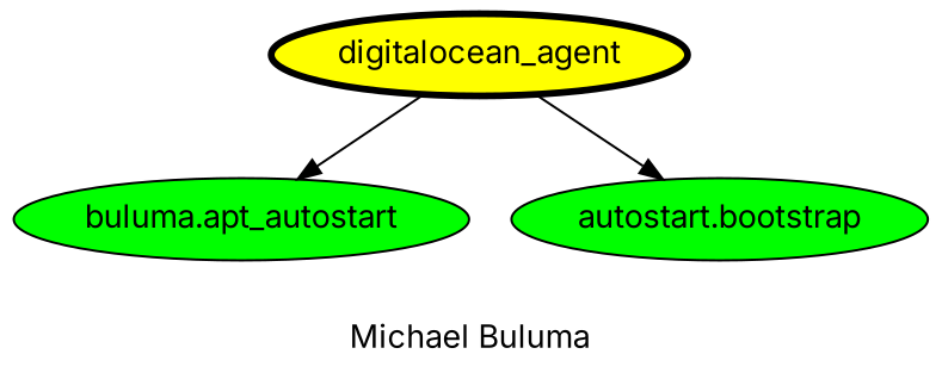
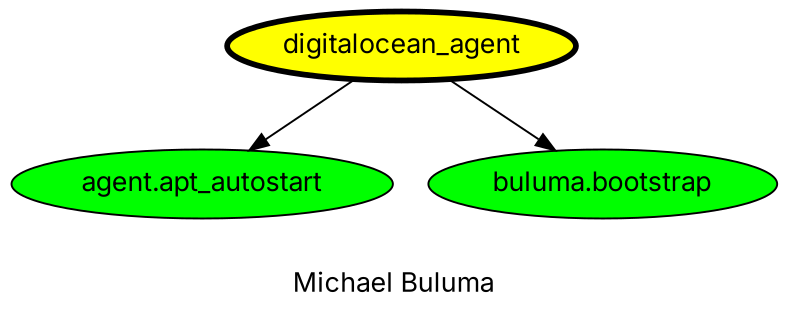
  digraph {
    fontname=Inter
    label="Michael Buluma"
    node [fillcolor=green fontname=Inter style=filled]
    edge [fontname=Inter]
    digitalocean_agent [fillcolor=yellow penwidth=3]
-   "buluma.apt_autostart"
-   "buluma.bootstrap" [label="autostart.bootstrap"]
+   "buluma.apt_autostart" [label="agent.apt_autostart"]
+   "buluma.bootstrap"
    digitalocean_agent -> "buluma.apt_autostart"
    digitalocean_agent -> "buluma.bootstrap"
  }
